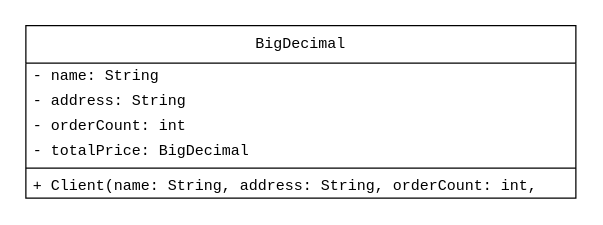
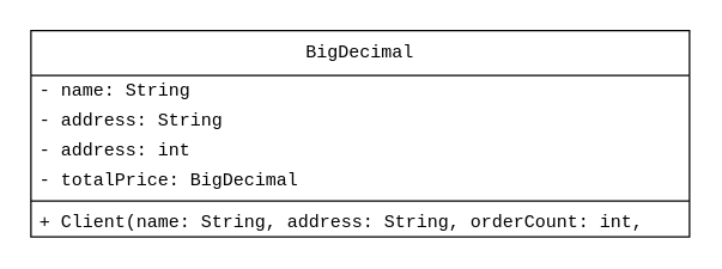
  <mxCell id="0" />
  <mxCell id="1" parent="0" />
  <mxCell id="2" value="&lt;font face=&quot;Courier New&quot;&gt;BigDecimal&lt;/font&gt;" style="swimlane;fontStyle=0;align=center;verticalAlign=top;childLayout=stackLayout;horizontal=1;startSize=30;horizontalStack=0;resizeParent=1;resizeParentMax=0;resizeLast=0;collapsible=0;marginBottom=0;html=1;whiteSpace=wrap;" vertex="1" parent="1"><mxGeometry x="20" y="20" width="440" height="138" as="geometry" /></mxCell>
  <mxCell id="3" value="&lt;font face=&quot;Courier New&quot;&gt;- name: String&lt;/font&gt;" style="text;html=1;strokeColor=none;fillColor=none;align=left;verticalAlign=middle;spacingLeft=4;spacingRight=4;overflow=hidden;rotatable=0;points=[[0,0.5],[1,0.5]];portConstraint=eastwest;whiteSpace=wrap;" vertex="1" parent="2"><mxGeometry y="30" width="440" height="20" as="geometry" /></mxCell>
  <mxCell id="4" value="&lt;font face=&quot;Courier New&quot;&gt;- address: String&lt;/font&gt;" style="text;html=1;strokeColor=none;fillColor=none;align=left;verticalAlign=middle;spacingLeft=4;spacingRight=4;overflow=hidden;rotatable=0;points=[[0,0.5],[1,0.5]];portConstraint=eastwest;whiteSpace=wrap;" vertex="1" parent="2"><mxGeometry y="50" width="440" height="20" as="geometry" /></mxCell>
- <mxCell id="5" value="&lt;font face=&quot;Courier New&quot;&gt;- orderCount: int&lt;/font&gt;" style="text;html=1;strokeColor=none;fillColor=none;align=left;verticalAlign=middle;spacingLeft=4;spacingRight=4;overflow=hidden;rotatable=0;points=[[0,0.5],[1,0.5]];portConstraint=eastwest;whiteSpace=wrap;" vertex="1" parent="2"><mxGeometry y="70" width="440" height="20" as="geometry" /></mxCell>
+ <mxCell id="5" value="&lt;font face=&quot;Courier New&quot;&gt;- address: int&lt;/font&gt;" style="text;html=1;strokeColor=none;fillColor=none;align=left;verticalAlign=middle;spacingLeft=4;spacingRight=4;overflow=hidden;rotatable=0;points=[[0,0.5],[1,0.5]];portConstraint=eastwest;whiteSpace=wrap;" vertex="1" parent="2"><mxGeometry y="70" width="440" height="20" as="geometry" /></mxCell>
  <mxCell id="6" value="&lt;font face=&quot;Courier New&quot;&gt;- totalPrice: BigDecimal&lt;/font&gt;" style="text;html=1;strokeColor=none;fillColor=none;align=left;verticalAlign=middle;spacingLeft=4;spacingRight=4;overflow=hidden;rotatable=0;points=[[0,0.5],[1,0.5]];portConstraint=eastwest;whiteSpace=wrap;" vertex="1" parent="2"><mxGeometry y="90" width="440" height="20" as="geometry" /></mxCell>
  <mxCell id="7" value="" style="line;strokeWidth=1;fillColor=none;align=left;verticalAlign=middle;spacingTop=-1;spacingLeft=3;spacingRight=3;rotatable=0;labelPosition=right;points=[];portConstraint=eastwest;" vertex="1" parent="2"><mxGeometry y="110" width="440" height="8" as="geometry" /></mxCell>
  <mxCell id="8" value="&lt;font face=&quot;Courier New&quot;&gt;+ Client(name: String, address: String, orderCount: int, totalPrice: BigDecimal)&lt;/font&gt;" style="text;html=1;strokeColor=none;fillColor=none;align=left;verticalAlign=middle;spacingLeft=4;spacingRight=4;overflow=hidden;rotatable=0;points=[[0,0.5],[1,0.5]];portConstraint=eastwest;whiteSpace=wrap;" vertex="1" parent="2"><mxGeometry y="118" width="440" height="20" as="geometry" /></mxCell>
